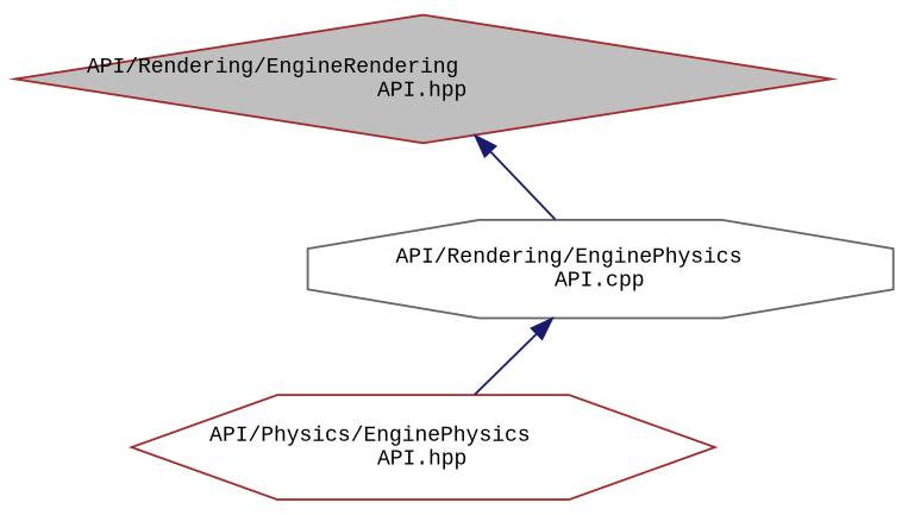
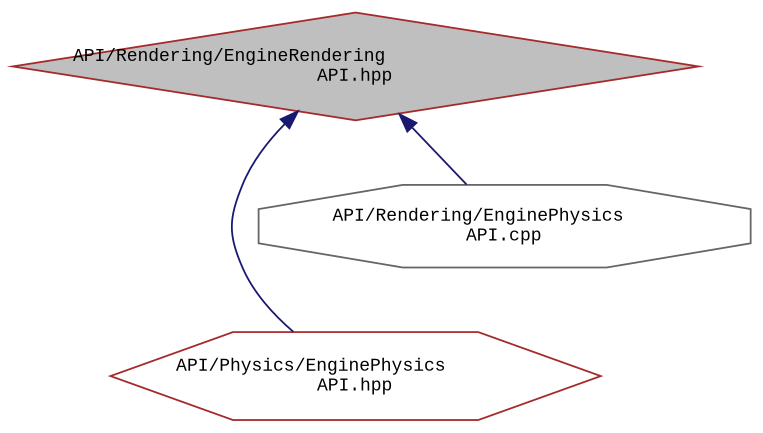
  digraph {
    fontname="Liberation Mono"
    node [color=brown fillcolor=white fontname="Liberation Mono" fontsize=10 style=filled]
    edge [color=midnightblue dir=back fontname="Liberation Mono" fontsize=10 labelfontname=Helvetica labelfontsize=10 style=solid]
    n1 [fillcolor=grey75 fontcolor=black height=0.2 label="API/Rendering/EngineRendering\lAPI.hpp" shape=diamond width=0.4]
    n2 [height=0.2 label="API/Physics/EnginePhysics\lAPI.hpp" shape=hexagon width=0.4]
    n3 [color=gray40 height=0.2 label="API/Rendering/EnginePhysics\lAPI.cpp" shape=octagon width=0.4]
-   n3 -> n2
+   n1 -> n2
    n1 -> n3
  }
